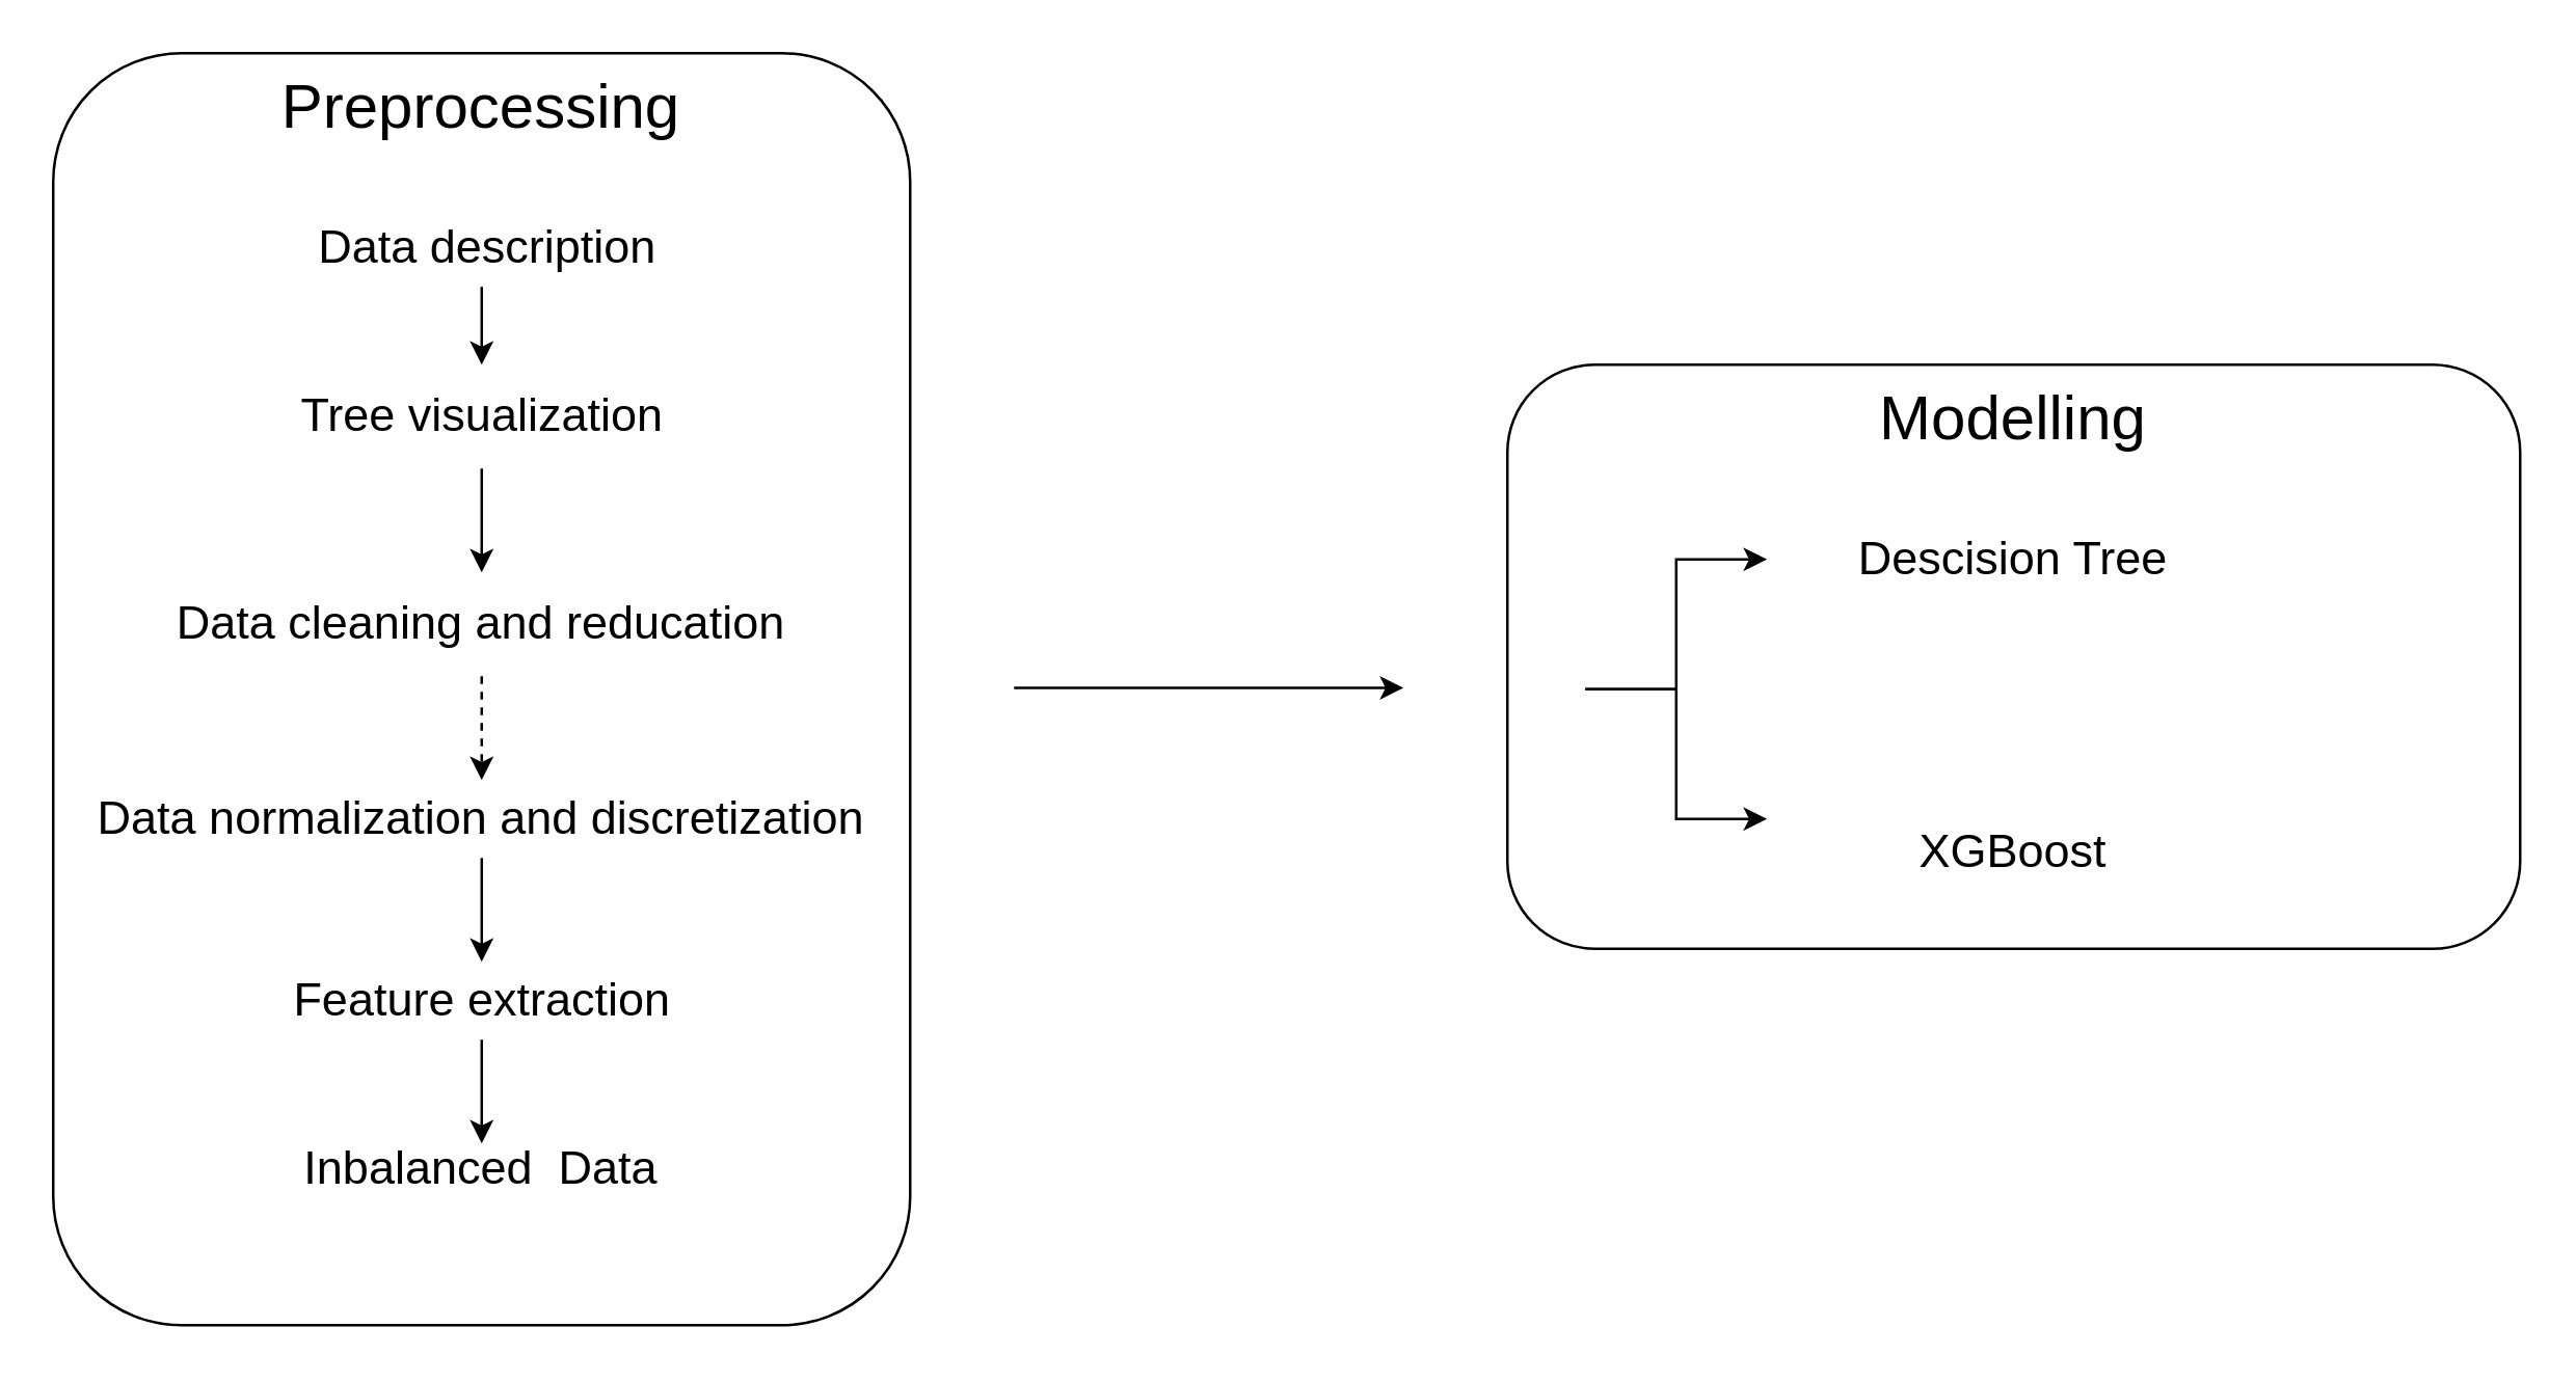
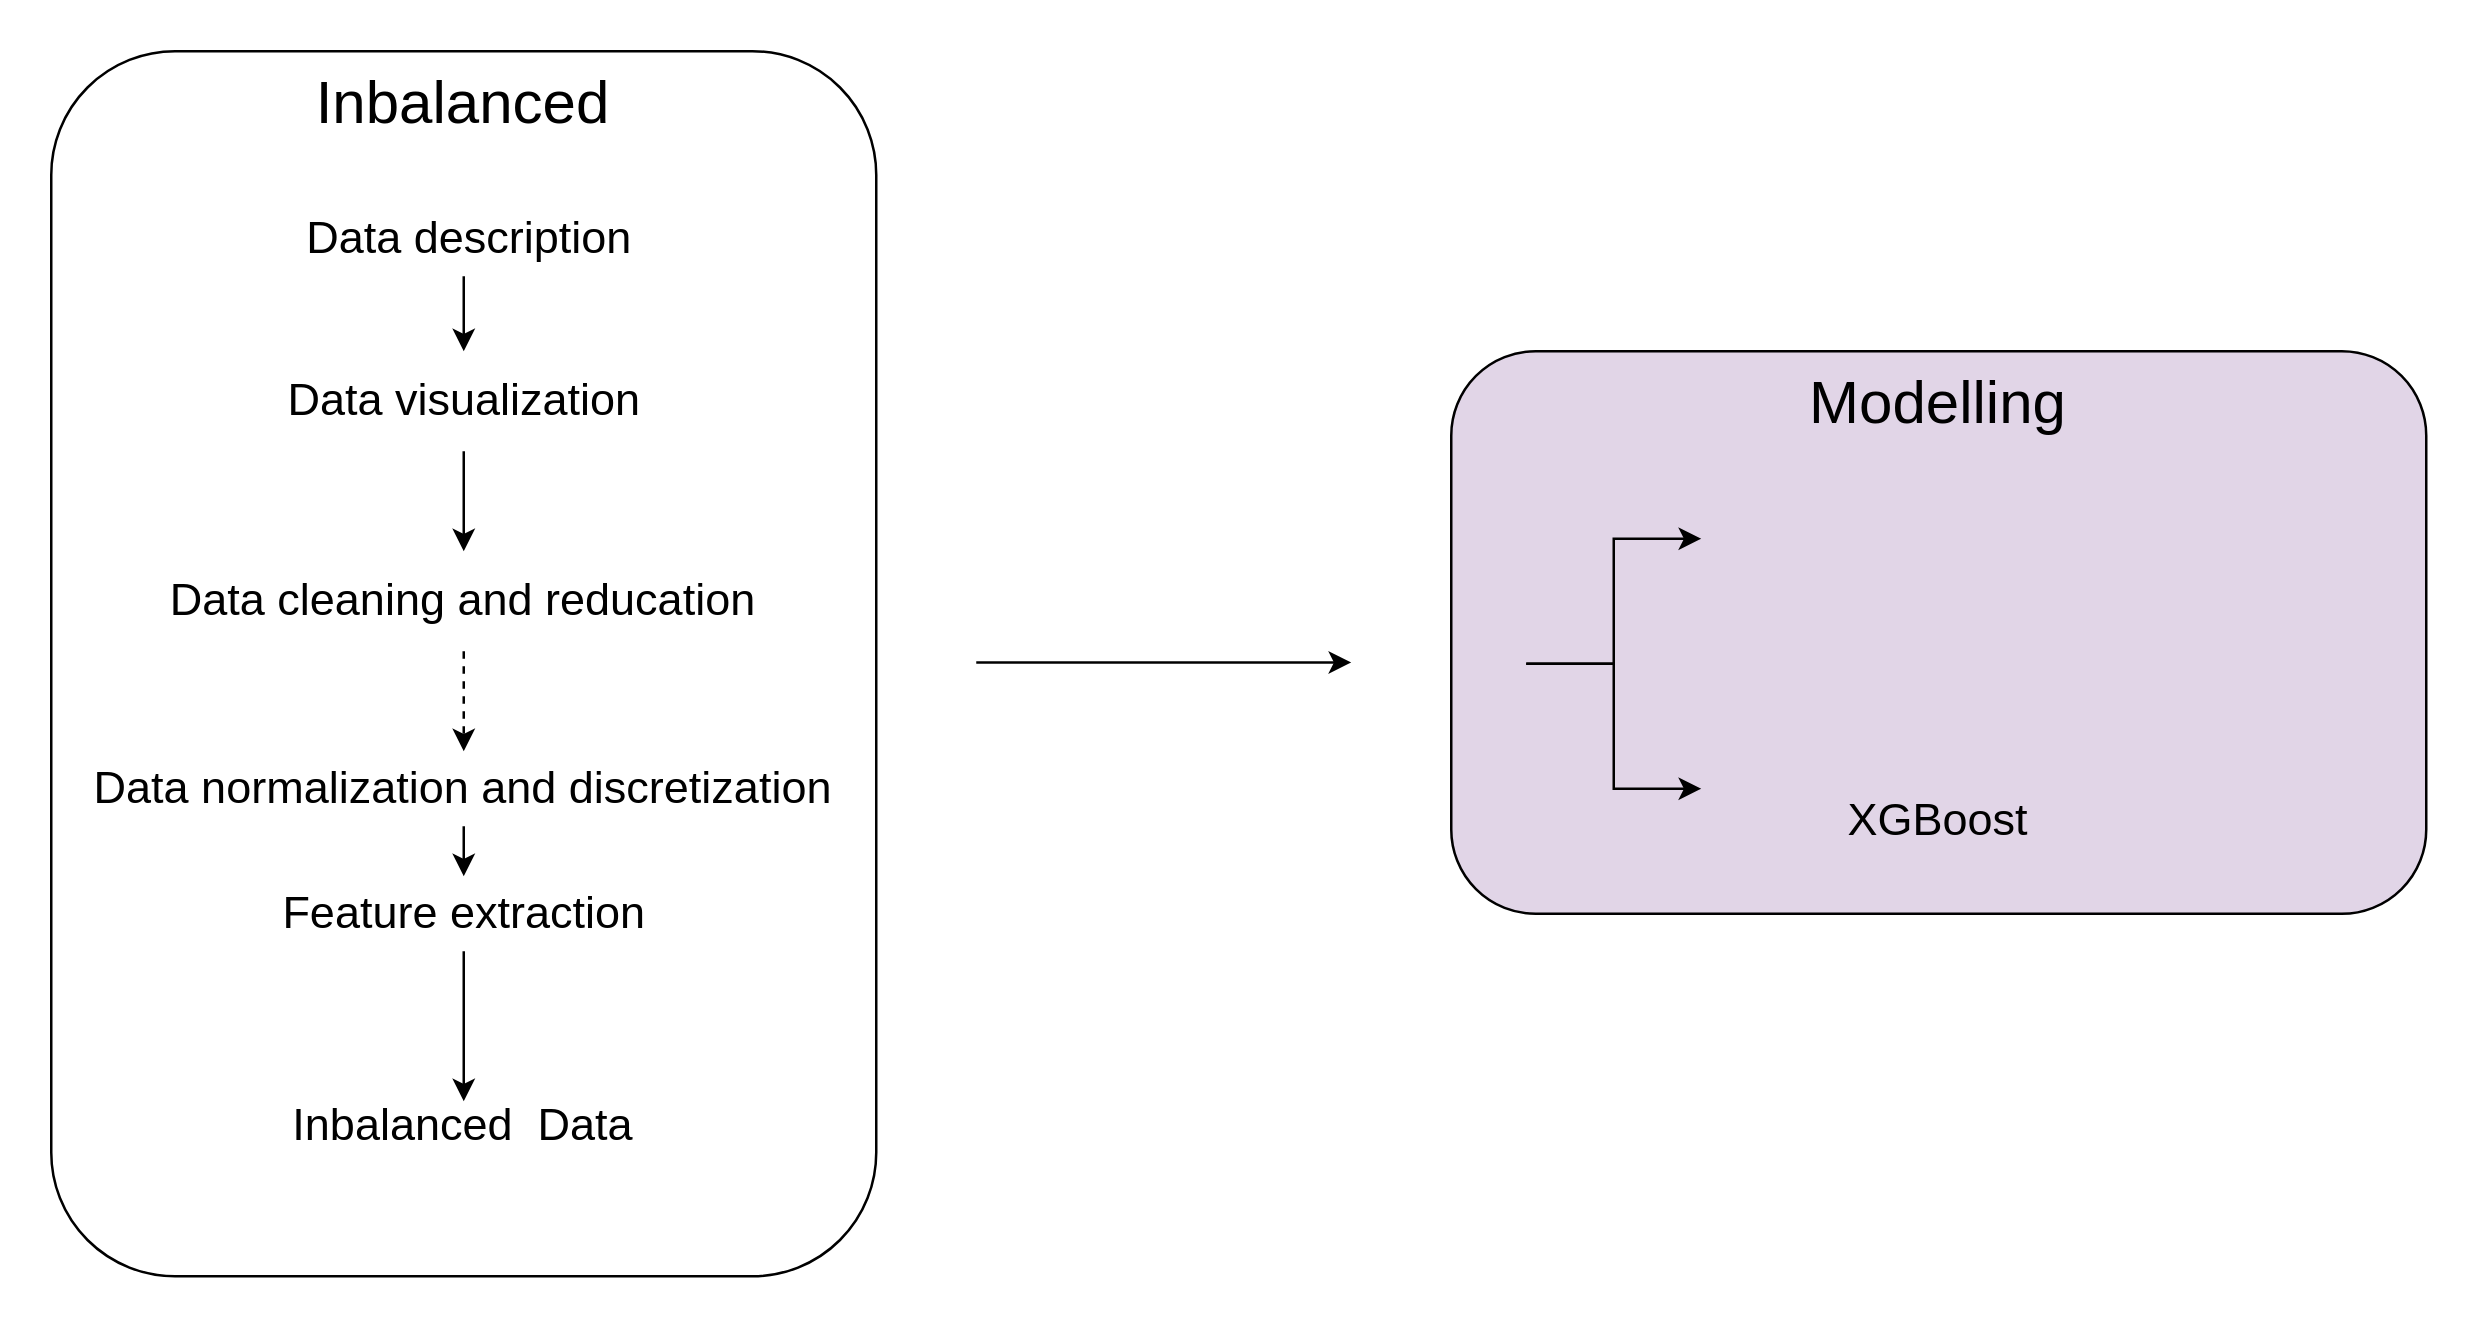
  <mxCell id="0" />
  <mxCell id="1" parent="0" />
- <mxCell id="2" value="&lt;font style=&quot;font-size: 24px;&quot;&gt;Preprocessing&lt;/font&gt;" style="rounded=1;whiteSpace=wrap;html=1;verticalAlign=top;" vertex="1" parent="1"><mxGeometry x="20" y="20" width="330" height="490" as="geometry" /></mxCell>
+ <mxCell id="2" value="&lt;font style=&quot;font-size: 24px;&quot;&gt;Inbalanced&lt;/font&gt;" style="rounded=1;whiteSpace=wrap;html=1;verticalAlign=top;" vertex="1" parent="1"><mxGeometry x="20" y="20" width="330" height="490" as="geometry" /></mxCell>
  <mxCell id="3" value="&lt;font style=&quot;font-size: 18px;&quot;&gt;&lt;b&gt;&amp;nbsp;&lt;/b&gt;Data description&lt;/font&gt;" style="text;html=1;strokeColor=none;fillColor=none;align=center;verticalAlign=middle;whiteSpace=wrap;rounded=0;" vertex="1" parent="1"><mxGeometry x="115" y="80" width="140" height="30" as="geometry" /></mxCell>
- <mxCell id="4" value="&lt;font style=&quot;font-size: 18px;&quot;&gt;Tree visualization&lt;/font&gt;" style="text;html=1;strokeColor=none;fillColor=none;align=center;verticalAlign=middle;whiteSpace=wrap;rounded=0;" vertex="1" parent="1"><mxGeometry x="107.5" y="140" width="155" height="40" as="geometry" /></mxCell>
+ <mxCell id="4" value="&lt;font style=&quot;font-size: 18px;&quot;&gt;Data visualization&lt;/font&gt;" style="text;html=1;strokeColor=none;fillColor=none;align=center;verticalAlign=middle;whiteSpace=wrap;rounded=0;" vertex="1" parent="1"><mxGeometry x="107.5" y="140" width="155" height="40" as="geometry" /></mxCell>
  <mxCell id="5" value="Data cleaning and reducation" style="text;html=1;strokeColor=none;fillColor=none;align=center;verticalAlign=middle;whiteSpace=wrap;rounded=0;fontSize=18;" vertex="1" parent="1"><mxGeometry x="60" y="220" width="250" height="40" as="geometry" /></mxCell>
  <mxCell id="6" value="Data normalization and discretization" style="text;html=1;strokeColor=none;fillColor=none;align=center;verticalAlign=middle;whiteSpace=wrap;rounded=0;fontSize=18;" vertex="1" parent="1"><mxGeometry x="35" y="300" width="300" height="30" as="geometry" /></mxCell>
- <mxCell id="7" value="&lt;font style=&quot;font-size: 18px;&quot;&gt;Feature extraction&lt;/font&gt;" style="text;html=1;strokeColor=none;fillColor=none;align=center;verticalAlign=middle;whiteSpace=wrap;rounded=0;" vertex="1" parent="1"><mxGeometry x="102.5" y="370" width="165" height="30" as="geometry" /></mxCell>
+ <mxCell id="7" value="&lt;font style=&quot;font-size: 18px;&quot;&gt;Feature extraction&lt;/font&gt;" style="text;html=1;strokeColor=none;fillColor=none;align=center;verticalAlign=middle;whiteSpace=wrap;rounded=0;" vertex="1" parent="1"><mxGeometry x="102.5" y="350" width="165" height="30" as="geometry" /></mxCell>
  <mxCell id="8" value="Inbalanced&amp;nbsp; Data" style="text;html=1;strokeColor=none;fillColor=none;align=center;verticalAlign=middle;whiteSpace=wrap;rounded=0;fontSize=18;" vertex="1" parent="1"><mxGeometry x="111.25" y="440" width="147.5" height="20" as="geometry" /></mxCell>
  <mxCell id="9" value="" style="endArrow=classic;html=1;rounded=0;exitX=0.5;exitY=1;exitDx=0;exitDy=0;entryX=0.5;entryY=0;entryDx=0;entryDy=0;" edge="1" parent="1" source="3" target="4"><mxGeometry width="50" height="50" relative="1" as="geometry"><mxPoint x="250" y="230" as="sourcePoint" /><mxPoint x="300" y="180" as="targetPoint" /></mxGeometry></mxCell>
  <mxCell id="10" value="" style="endArrow=classic;html=1;rounded=0;exitX=0.5;exitY=1;exitDx=0;exitDy=0;entryX=0.5;entryY=0;entryDx=0;entryDy=0;" edge="1" parent="1" source="4" target="5"><mxGeometry width="50" height="50" relative="1" as="geometry"><mxPoint x="250" y="230" as="sourcePoint" /><mxPoint x="300" y="180" as="targetPoint" /></mxGeometry></mxCell>
  <mxCell id="11" value="" style="endArrow=classic;html=1;rounded=0;exitX=0.5;exitY=1;exitDx=0;exitDy=0;entryX=0.5;entryY=0;entryDx=0;entryDy=0;dashed=1;" edge="1" parent="1" source="5" target="6"><mxGeometry width="50" height="50" relative="1" as="geometry"><mxPoint x="250" y="230" as="sourcePoint" /><mxPoint x="300" y="180" as="targetPoint" /></mxGeometry></mxCell>
  <mxCell id="12" value="" style="endArrow=classic;html=1;rounded=0;exitX=0.5;exitY=1;exitDx=0;exitDy=0;entryX=0.5;entryY=0;entryDx=0;entryDy=0;" edge="1" parent="1" source="6" target="7"><mxGeometry width="50" height="50" relative="1" as="geometry"><mxPoint x="250" y="230" as="sourcePoint" /><mxPoint x="300" y="180" as="targetPoint" /></mxGeometry></mxCell>
  <mxCell id="13" value="" style="endArrow=classic;html=1;rounded=0;exitX=0.5;exitY=1;exitDx=0;exitDy=0;entryX=0.5;entryY=0;entryDx=0;entryDy=0;" edge="1" parent="1" source="7" target="8"><mxGeometry width="50" height="50" relative="1" as="geometry"><mxPoint x="250" y="330" as="sourcePoint" /><mxPoint x="300" y="280" as="targetPoint" /></mxGeometry></mxCell>
  <mxCell id="14" value="" style="endArrow=classic;html=1;rounded=0;" edge="1" parent="1"><mxGeometry width="50" height="50" relative="1" as="geometry"><mxPoint x="390" y="264.5" as="sourcePoint" /><mxPoint x="540" y="264.5" as="targetPoint" /></mxGeometry></mxCell>
- <mxCell id="15" value="Modelling" style="rounded=1;whiteSpace=wrap;html=1;verticalAlign=top;fontSize=24;" vertex="1" parent="1"><mxGeometry x="580" y="140" width="390" height="225" as="geometry" /></mxCell>
- <mxCell id="16" value="&lt;font style=&quot;font-size: 18px;&quot;&gt;Descision Tree&lt;/font&gt;" style="text;html=1;strokeColor=none;fillColor=none;align=center;verticalAlign=middle;whiteSpace=wrap;rounded=0;" vertex="1" parent="1"><mxGeometry x="700" y="195" width="150" height="40" as="geometry" /></mxCell>
+ <mxCell id="15" value="Modelling" style="rounded=1;whiteSpace=wrap;html=1;verticalAlign=top;fontSize=24;fillColor=#e1d5e7;" vertex="1" parent="1"><mxGeometry x="580" y="140" width="390" height="225" as="geometry" /></mxCell>
  <mxCell id="17" value="&lt;font style=&quot;font-size: 18px;&quot;&gt;XGBoost&lt;/font&gt;" style="text;html=1;strokeColor=none;fillColor=none;align=center;verticalAlign=middle;whiteSpace=wrap;rounded=0;" vertex="1" parent="1"><mxGeometry x="730" y="310" width="90" height="35" as="geometry" /></mxCell>
  <mxCell id="18" value="" style="endArrow=classic;html=1;rounded=0;edgeStyle=elbowEdgeStyle;" edge="1" parent="1"><mxGeometry width="50" height="50" relative="1" as="geometry"><mxPoint x="610" y="265" as="sourcePoint" /><mxPoint x="680" y="215" as="targetPoint" /></mxGeometry></mxCell>
  <mxCell id="19" value="" style="endArrow=classic;html=1;rounded=0;edgeStyle=elbowEdgeStyle;" edge="1" parent="1"><mxGeometry width="50" height="50" relative="1" as="geometry"><mxPoint x="610" y="265" as="sourcePoint" /><mxPoint x="680" y="315" as="targetPoint" /></mxGeometry></mxCell>
